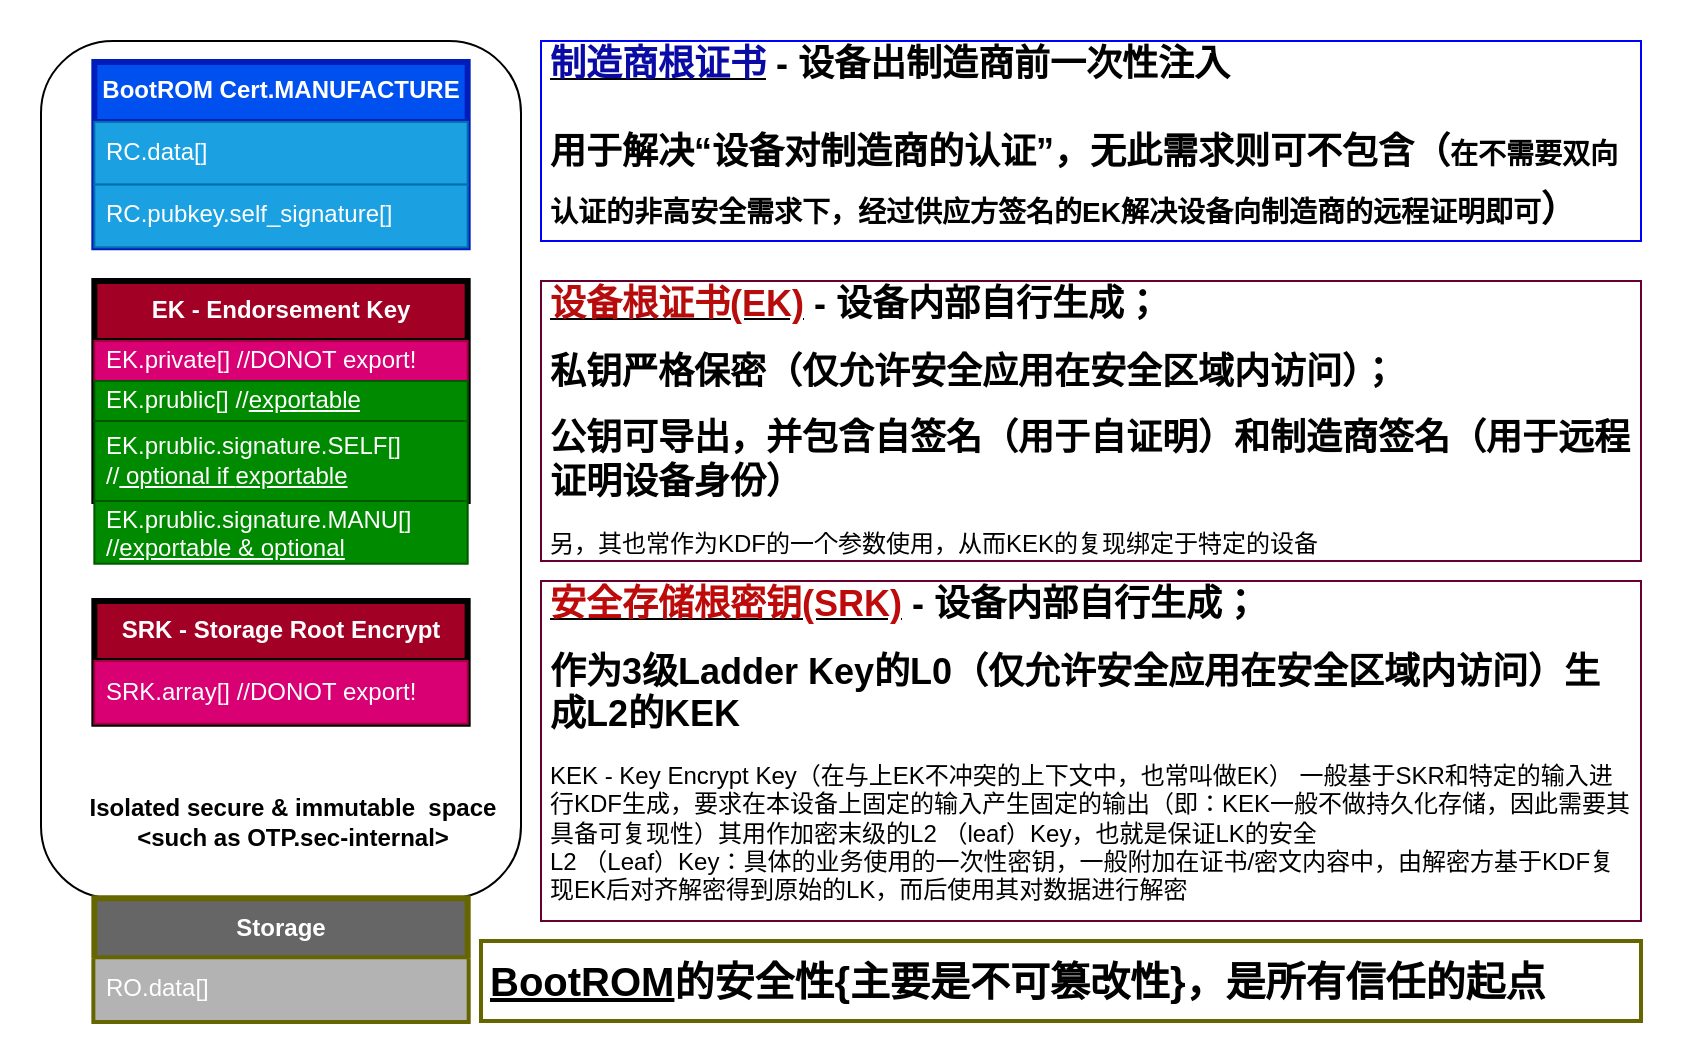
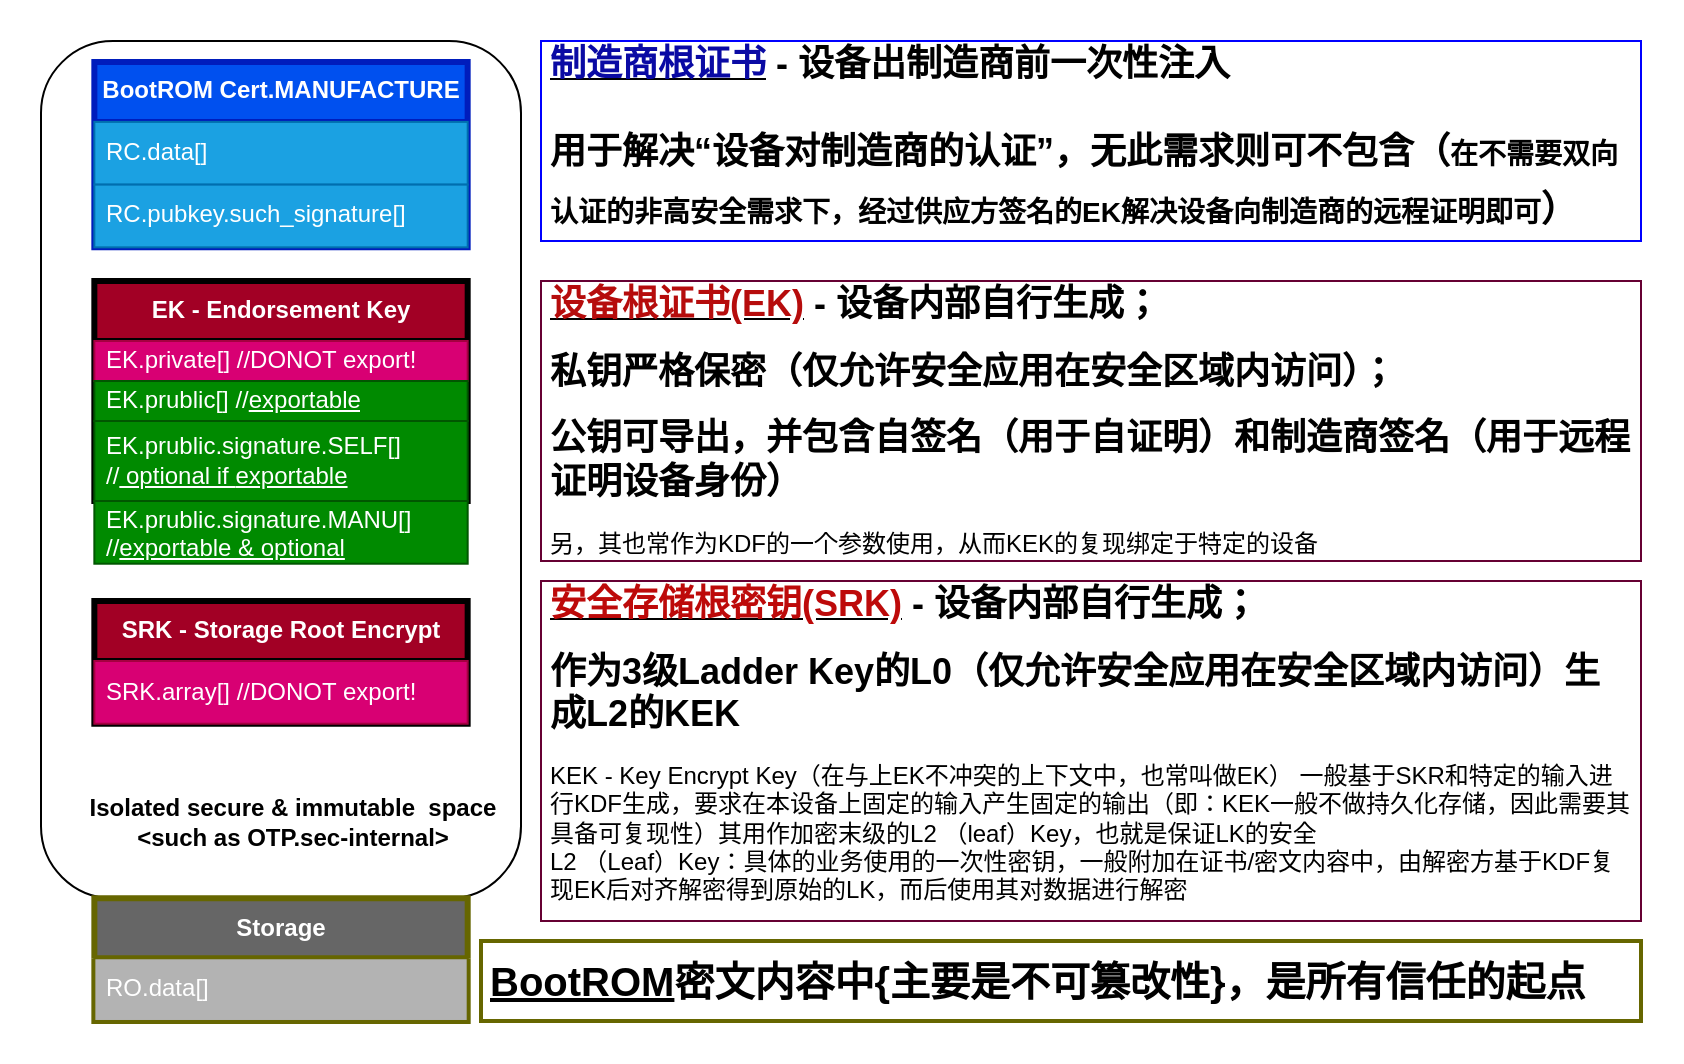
  <mxCell id="0" />
  <mxCell id="1" parent="0" />
  <mxCell id="2" value="&lt;h1 style=&quot;font-size: 18px;&quot;&gt;&lt;u&gt;&lt;font color=&quot;#0a0aa4&quot;&gt;制造商根证书&lt;/font&gt;&lt;/u&gt; - &lt;span style=&quot;&quot;&gt;设备出制造商前一次性注入&lt;/span&gt;&lt;/h1&gt;&lt;h1 style=&quot;&quot;&gt;&lt;font style=&quot;font-size: 18px;&quot;&gt;用于解决“设备对制造商的认证”，无此需求则可不包含&lt;/font&gt;&lt;span style=&quot;font-size: 18px;&quot;&gt;（&lt;/span&gt;&lt;font style=&quot;font-size: 14px;&quot;&gt;在不需要双向认证的非高安全需求下，经过供应方签名的EK解决设备向制造商的远程证明即可&lt;/font&gt;&lt;span style=&quot;font-size: 18px;&quot;&gt;）&lt;/span&gt;&lt;/h1&gt;" style="text;html=1;spacing=5;spacingTop=-20;whiteSpace=wrap;overflow=hidden;rounded=0;strokeColor=#0000FF;" parent="1" vertex="1"><mxGeometry x="270" y="20" width="550" height="100" as="geometry" /></mxCell>
  <mxCell id="3" value="" style="group" parent="1" vertex="1" connectable="0"><mxGeometry x="20" y="20" width="240" height="489.998" as="geometry" /></mxCell>
  <mxCell id="4" value="" style="rounded=1;whiteSpace=wrap;html=1;" parent="3" vertex="1"><mxGeometry width="240" height="428.636" as="geometry" /></mxCell>
  <mxCell id="5" value="&lt;b&gt;EK - Endorsement Key&lt;/b&gt;" style="swimlane;fontStyle=0;childLayout=stackLayout;horizontal=1;startSize=30;horizontalStack=0;resizeParent=1;resizeParentMax=0;resizeLast=0;collapsible=1;marginBottom=0;whiteSpace=wrap;html=1;fillColor=#a20025;fontColor=#ffffff;strokeColor=#000000;strokeWidth=3;" parent="3" vertex="1"><mxGeometry x="26.67" y="120" width="186.67" height="110" as="geometry" /></mxCell>
  <mxCell id="6" value="EK.private[] //DONOT export!" style="text;strokeColor=#A50040;fillColor=#d80073;align=left;verticalAlign=middle;spacingLeft=4;spacingRight=4;overflow=hidden;points=[[0,0.5],[1,0.5]];portConstraint=eastwest;rotatable=0;whiteSpace=wrap;html=1;fontColor=#ffffff;" parent="5" vertex="1"><mxGeometry y="30" width="186.67" height="20" as="geometry" /></mxCell>
  <mxCell id="7" value="EK.prublic[] //&lt;u&gt;exportable&lt;/u&gt;" style="text;strokeColor=#005700;fillColor=#008a00;align=left;verticalAlign=middle;spacingLeft=4;spacingRight=4;overflow=hidden;points=[[0,0.5],[1,0.5]];portConstraint=eastwest;rotatable=0;whiteSpace=wrap;html=1;fontColor=#ffffff;" parent="5" vertex="1"><mxGeometry y="50" width="186.67" height="20" as="geometry" /></mxCell>
  <mxCell id="8" value="EK.prublic.signature.SELF[] //&lt;u&gt;&amp;nbsp;optional if&amp;nbsp;&lt;/u&gt;&lt;u style=&quot;border-color: var(--border-color);&quot;&gt;exportable&lt;/u&gt;" style="text;strokeColor=#005700;fillColor=#008a00;align=left;verticalAlign=middle;spacingLeft=4;spacingRight=4;overflow=hidden;points=[[0,0.5],[1,0.5]];portConstraint=eastwest;rotatable=0;whiteSpace=wrap;html=1;fontColor=#ffffff;" parent="5" vertex="1"><mxGeometry y="70" width="186.67" height="40" as="geometry" /></mxCell>
  <mxCell id="9" value="&lt;b&gt;BootROM Cert.&lt;/b&gt;&lt;b style=&quot;border-color: var(--border-color);&quot;&gt;MANUFACTURE&lt;/b&gt;" style="swimlane;fontStyle=0;childLayout=stackLayout;horizontal=1;startSize=30;horizontalStack=0;resizeParent=1;resizeParentMax=0;resizeLast=0;collapsible=1;marginBottom=0;whiteSpace=wrap;html=1;fillColor=#0050ef;fontColor=#ffffff;strokeColor=#001DBC;strokeWidth=3;" parent="3" vertex="1"><mxGeometry x="26.667" y="10.45" width="186.667" height="92.727" as="geometry" /></mxCell>
  <mxCell id="10" value="RC.data[]" style="text;strokeColor=#006EAF;fillColor=#1ba1e2;align=left;verticalAlign=middle;spacingLeft=4;spacingRight=4;overflow=hidden;points=[[0,0.5],[1,0.5]];portConstraint=eastwest;rotatable=0;whiteSpace=wrap;html=1;fontColor=#ffffff;" parent="9" vertex="1"><mxGeometry y="30" width="186.667" height="31.364" as="geometry" /></mxCell>
- <mxCell id="11" value="RC.pubkey.self_signature[]" style="text;strokeColor=#006EAF;fillColor=#1ba1e2;align=left;verticalAlign=middle;spacingLeft=4;spacingRight=4;overflow=hidden;points=[[0,0.5],[1,0.5]];portConstraint=eastwest;rotatable=0;whiteSpace=wrap;html=1;fontColor=#ffffff;" parent="9" vertex="1"><mxGeometry y="61.364" width="186.667" height="31.364" as="geometry" /></mxCell>
+ <mxCell id="11" value="RC.pubkey.such_signature[]" style="text;strokeColor=#006EAF;fillColor=#1ba1e2;align=left;verticalAlign=middle;spacingLeft=4;spacingRight=4;overflow=hidden;points=[[0,0.5],[1,0.5]];portConstraint=eastwest;rotatable=0;whiteSpace=wrap;html=1;fontColor=#ffffff;" parent="9" vertex="1"><mxGeometry y="61.364" width="186.667" height="31.364" as="geometry" /></mxCell>
  <mxCell id="12" value="&lt;b&gt;SRK - Storage Root Encrypt&lt;/b&gt;" style="swimlane;fontStyle=0;childLayout=stackLayout;horizontal=1;startSize=30;horizontalStack=0;resizeParent=1;resizeParentMax=0;resizeLast=0;collapsible=1;marginBottom=0;whiteSpace=wrap;html=1;fillColor=#a20025;fontColor=#ffffff;strokeColor=#000000;strokeWidth=3;" parent="3" vertex="1"><mxGeometry x="26.667" y="279.997" width="186.667" height="61.364" as="geometry" /></mxCell>
  <mxCell id="13" value="SRK.array[] //DONOT export!" style="text;strokeColor=#A50040;fillColor=#d80073;align=left;verticalAlign=middle;spacingLeft=4;spacingRight=4;overflow=hidden;points=[[0,0.5],[1,0.5]];portConstraint=eastwest;rotatable=0;whiteSpace=wrap;html=1;fontColor=#ffffff;" parent="12" vertex="1"><mxGeometry y="30" width="186.667" height="31.364" as="geometry" /></mxCell>
  <mxCell id="14" value="Isolated secure &amp;amp; immutable&amp;nbsp; space &lt;br&gt;&amp;lt;such as OTP.sec-internal&amp;gt;" style="text;html=1;strokeColor=none;fillColor=none;align=center;verticalAlign=middle;whiteSpace=wrap;rounded=0;fontStyle=1;strokeWidth=3;" parent="3" vertex="1"><mxGeometry x="13.33" y="341.36" width="226.67" height="100" as="geometry" /></mxCell>
  <mxCell id="15" value="EK.prublic.signature.MANU[] //&lt;u&gt;exportable &amp;amp; optional&lt;/u&gt;" style="text;strokeColor=#005700;fillColor=#008a00;align=left;verticalAlign=middle;spacingLeft=4;spacingRight=4;overflow=hidden;points=[[0,0.5],[1,0.5]];portConstraint=eastwest;rotatable=0;whiteSpace=wrap;html=1;fontColor=#ffffff;" parent="3" vertex="1"><mxGeometry x="26.667" y="229.995" width="186.667" height="31.364" as="geometry" /></mxCell>
  <mxCell id="16" value="&lt;b&gt;Storage&lt;/b&gt;" style="swimlane;fontStyle=0;childLayout=stackLayout;horizontal=1;startSize=30;horizontalStack=0;resizeParent=1;resizeParentMax=0;resizeLast=0;collapsible=1;marginBottom=0;whiteSpace=wrap;html=1;fillColor=#666666;fontColor=#ffffff;strokeColor=#666600;strokeWidth=3;" parent="3" vertex="1"><mxGeometry x="26.677" y="428.635" width="186.667" height="61.364" as="geometry" /></mxCell>
  <mxCell id="17" value="RO.data[]" style="text;strokeColor=#666600;fillColor=#B3B3B3;align=left;verticalAlign=middle;spacingLeft=4;spacingRight=4;overflow=hidden;points=[[0,0.5],[1,0.5]];portConstraint=eastwest;rotatable=0;whiteSpace=wrap;html=1;fontColor=#ffffff;" parent="16" vertex="1"><mxGeometry y="30" width="186.667" height="31.364" as="geometry" /></mxCell>
- <mxCell id="18" value="&lt;h1&gt;&lt;font style=&quot;font-size: 20px;&quot;&gt;&lt;u&gt;BootROM&lt;/u&gt;的安全性{主要是不可篡改性}，是所有信任的起点&lt;/font&gt;&lt;/h1&gt;" style="text;html=1;spacing=5;spacingTop=-20;whiteSpace=wrap;overflow=hidden;rounded=0;strokeColor=#666600;strokeWidth=2;" parent="1" vertex="1"><mxGeometry x="240" y="470" width="580" height="40" as="geometry" /></mxCell>
+ <mxCell id="18" value="&lt;h1&gt;&lt;font style=&quot;font-size: 20px;&quot;&gt;&lt;u&gt;BootROM&lt;/u&gt;密文内容中{主要是不可篡改性}，是所有信任的起点&lt;/font&gt;&lt;/h1&gt;" style="text;html=1;spacing=5;spacingTop=-20;whiteSpace=wrap;overflow=hidden;rounded=0;strokeColor=#666600;strokeWidth=2;" parent="1" vertex="1"><mxGeometry x="240" y="470" width="580" height="40" as="geometry" /></mxCell>
  <mxCell id="19" value="&lt;h1 style=&quot;font-size: 18px;&quot;&gt;&lt;u&gt;&lt;font color=&quot;#b60c0c&quot;&gt;设备根证书(EK)&lt;/font&gt;&lt;/u&gt; - &lt;span style=&quot;&quot;&gt;设备内部自行生成；&lt;/span&gt;&lt;/h1&gt;&lt;h1 style=&quot;font-size: 18px;&quot;&gt;&lt;span style=&quot;&quot;&gt;私钥严格保密（仅允许安全应用在安全区域内访问）；&lt;/span&gt;&lt;/h1&gt;&lt;h1 style=&quot;font-size: 18px;&quot;&gt;&lt;span style=&quot;&quot;&gt;公钥可导出，并包含自签名（用于自证明）和制造商签名（用于远程证明设备身份）&lt;/span&gt;&lt;/h1&gt;&lt;div&gt;&lt;span style=&quot;&quot;&gt;另，其也常作为KDF的一个参数使用，从而KEK的复现绑定于特定的设备&lt;/span&gt;&lt;/div&gt;" style="text;html=1;spacing=5;spacingTop=-20;whiteSpace=wrap;overflow=hidden;rounded=0;strokeColor=#660033;" parent="1" vertex="1"><mxGeometry x="270" y="140" width="550" height="140" as="geometry" /></mxCell>
  <mxCell id="20" value="&lt;h1 style=&quot;font-size: 18px;&quot;&gt;&lt;u&gt;&lt;font color=&quot;#bd0a0a&quot;&gt;安全存储根密钥(SRK)&lt;/font&gt;&lt;/u&gt; - &lt;span style=&quot;&quot;&gt;设备内部自行生成；&lt;/span&gt;&lt;/h1&gt;&lt;h1 style=&quot;font-size: 18px;&quot;&gt;&lt;span style=&quot;&quot;&gt;作为3级Ladder Key的L0（仅允许安全应用在安全区域内访问）生成L2的KEK&lt;/span&gt;&lt;/h1&gt;&lt;div&gt;&lt;span style=&quot;&quot;&gt;KEK - Key Encrypt Key（在与上EK不冲突的上下文中，也常叫做EK） 一般基于SKR和特定的输入进行KDF生成，要求在本设备上固定的输入产生固定的输出（即：KEK一般不做持久化存储，因此需要其具备可复现性）其&lt;/span&gt;&lt;span style=&quot;background-color: initial;&quot;&gt;用作加密末级的L2 （leaf）Key，也就是保证LK的安全&lt;/span&gt;&lt;/div&gt;&lt;div&gt;&lt;span style=&quot;background-color: initial;&quot;&gt;L2 （Leaf）Key：具体的业务使用的一次性密钥，一般附加在证书/密文内容中，由解密方基于KDF复现EK后对齐解密得到原始的LK，而后使用其对数据进行解密&lt;/span&gt;&lt;/div&gt;" style="text;html=1;spacing=5;spacingTop=-20;whiteSpace=wrap;overflow=hidden;rounded=0;strokeColor=#660033;" parent="1" vertex="1"><mxGeometry x="270" y="290" width="550" height="170" as="geometry" /></mxCell>
